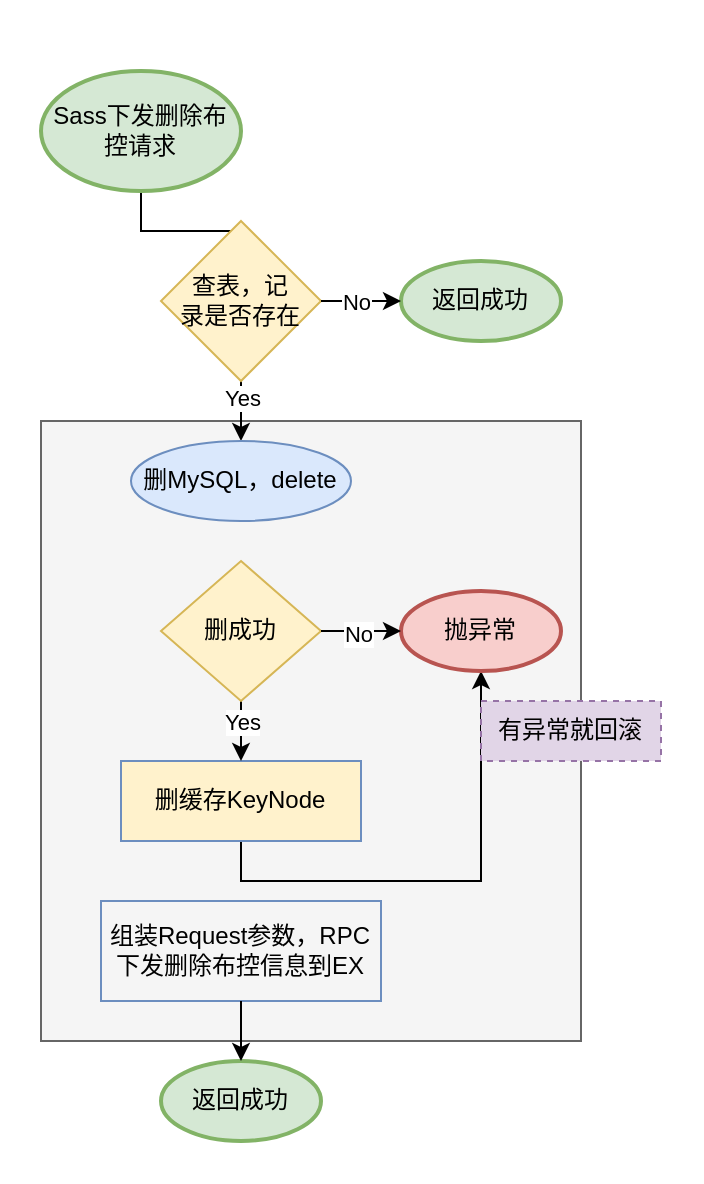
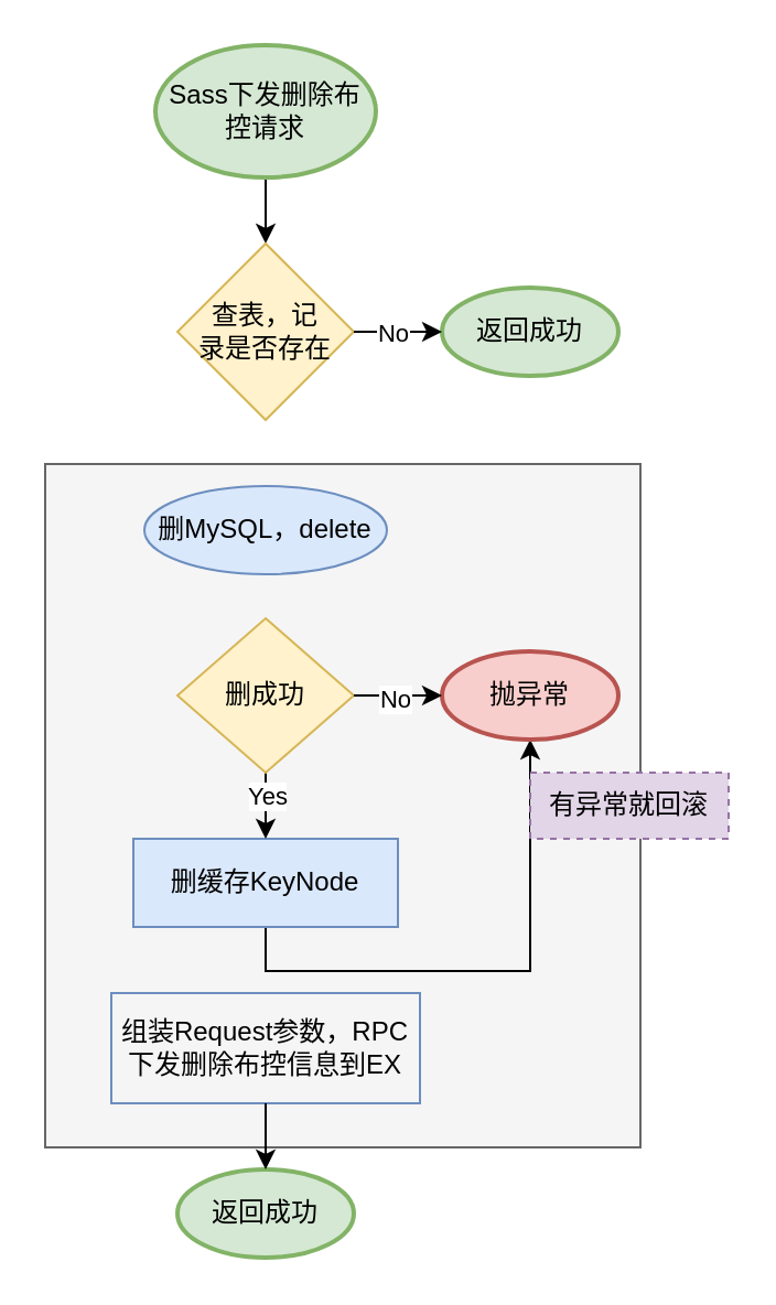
  <mxCell id="0" />
  <mxCell id="1" parent="0" />
  <mxCell id="2" value="" style="rounded=0;whiteSpace=wrap;html=1;fillColor=#f5f5f5;fontColor=#333333;strokeColor=#666666;" vertex="1" parent="1"><mxGeometry x="20" y="210" width="270" height="310" as="geometry" /></mxCell>
  <mxCell id="3" style="edgeStyle=orthogonalEdgeStyle;rounded=0;orthogonalLoop=1;jettySize=auto;html=1;exitX=0.5;exitY=1;exitDx=0;exitDy=0;exitPerimeter=0;entryX=0.5;entryY=0;entryDx=0;entryDy=0;" edge="1" parent="1" source="4" target="7"><mxGeometry relative="1" as="geometry" /></mxCell>
- <mxCell id="4" value="Sass下发删除布控请求" style="strokeWidth=2;html=1;shape=mxgraph.flowchart.start_1;whiteSpace=wrap;fillColor=#d5e8d4;strokeColor=#82b366;" vertex="1" parent="1"><mxGeometry x="20" y="35" width="100" height="60" as="geometry" /></mxCell>
- <mxCell id="5" style="edgeStyle=orthogonalEdgeStyle;rounded=0;orthogonalLoop=1;jettySize=auto;html=1;exitX=0.5;exitY=1;exitDx=0;exitDy=0;entryX=0.5;entryY=0;entryDx=0;entryDy=0;" edge="1" parent="1" source="7" target="11"><mxGeometry relative="1" as="geometry" /></mxCell>
- <mxCell id="6" value="Yes" style="edgeLabel;html=1;align=center;verticalAlign=middle;resizable=0;points=[];" vertex="1" connectable="0" parent="5"><mxGeometry x="-0.467" relative="1" as="geometry"><mxPoint as="offset" /></mxGeometry></mxCell>
+ <mxCell id="4" value="Sass下发删除布控请求" style="strokeWidth=2;html=1;shape=mxgraph.flowchart.start_1;whiteSpace=wrap;fillColor=#d5e8d4;strokeColor=#82b366;" vertex="1" parent="1"><mxGeometry x="70" y="20" width="100" height="60" as="geometry" /></mxCell>
  <mxCell id="7" value="查表，记&lt;div&gt;录是否存在&lt;/div&gt;" style="rhombus;whiteSpace=wrap;html=1;fillColor=#fff2cc;strokeColor=#d6b656;" vertex="1" parent="1"><mxGeometry x="80" y="110" width="80" height="80" as="geometry" /></mxCell>
  <mxCell id="8" value="返回成功" style="strokeWidth=2;html=1;shape=mxgraph.flowchart.start_1;whiteSpace=wrap;fillColor=#d5e8d4;strokeColor=#82b366;" vertex="1" parent="1"><mxGeometry x="200" y="130" width="80" height="40" as="geometry" /></mxCell>
  <mxCell id="9" style="edgeStyle=orthogonalEdgeStyle;rounded=0;orthogonalLoop=1;jettySize=auto;html=1;exitX=1;exitY=0.5;exitDx=0;exitDy=0;entryX=0;entryY=0.5;entryDx=0;entryDy=0;entryPerimeter=0;" edge="1" parent="1" source="7" target="8"><mxGeometry relative="1" as="geometry" /></mxCell>
  <mxCell id="10" value="No" style="edgeLabel;html=1;align=center;verticalAlign=middle;resizable=0;points=[];" vertex="1" connectable="0" parent="9"><mxGeometry x="-0.15" relative="1" as="geometry"><mxPoint as="offset" /></mxGeometry></mxCell>
  <mxCell id="11" value="删MySQL，delete" style="ellipse;whiteSpace=wrap;html=1;fillColor=#dae8fc;strokeColor=#6c8ebf;" vertex="1" parent="1"><mxGeometry x="65" y="220" width="110" height="40" as="geometry" /></mxCell>
  <mxCell id="12" style="edgeStyle=orthogonalEdgeStyle;rounded=0;orthogonalLoop=1;jettySize=auto;html=1;exitX=0.5;exitY=1;exitDx=0;exitDy=0;" edge="1" parent="1" source="13" target="20"><mxGeometry relative="1" as="geometry" /></mxCell>
- <mxCell id="13" value="删缓存KeyNode" style="rounded=0;whiteSpace=wrap;html=1;fillColor=#fff2cc;strokeColor=#6c8ebf;" vertex="1" parent="1"><mxGeometry x="60" y="380" width="120" height="40" as="geometry" /></mxCell>
+ <mxCell id="13" value="删缓存KeyNode" style="rounded=0;whiteSpace=wrap;html=1;fillColor=#dae8fc;strokeColor=#6c8ebf;" vertex="1" parent="1"><mxGeometry x="60" y="380" width="120" height="40" as="geometry" /></mxCell>
  <mxCell id="14" value="组装Request参数，RPC下发删除布控信息到EX" style="rounded=0;whiteSpace=wrap;html=1;fillColor=#f5f5f5;strokeColor=#6c8ebf;" vertex="1" parent="1"><mxGeometry x="50" y="450" width="140" height="50" as="geometry" /></mxCell>
  <mxCell id="15" value="返回成功" style="strokeWidth=2;html=1;shape=mxgraph.flowchart.start_1;whiteSpace=wrap;fillColor=#d5e8d4;strokeColor=#82b366;" vertex="1" parent="1"><mxGeometry x="80" y="530" width="80" height="40" as="geometry" /></mxCell>
  <mxCell id="16" style="edgeStyle=orthogonalEdgeStyle;rounded=0;orthogonalLoop=1;jettySize=auto;html=1;exitX=0.5;exitY=1;exitDx=0;exitDy=0;entryX=0.5;entryY=0;entryDx=0;entryDy=0;entryPerimeter=0;" edge="1" parent="1" source="14" target="15"><mxGeometry relative="1" as="geometry" /></mxCell>
  <mxCell id="17" style="edgeStyle=orthogonalEdgeStyle;rounded=0;orthogonalLoop=1;jettySize=auto;html=1;exitX=0.5;exitY=1;exitDx=0;exitDy=0;entryX=0.5;entryY=0;entryDx=0;entryDy=0;" edge="1" parent="1" source="19" target="13"><mxGeometry relative="1" as="geometry" /></mxCell>
  <mxCell id="18" value="Yes" style="edgeLabel;html=1;align=center;verticalAlign=middle;resizable=0;points=[];" vertex="1" connectable="0" parent="17"><mxGeometry x="-0.333" relative="1" as="geometry"><mxPoint as="offset" /></mxGeometry></mxCell>
  <mxCell id="19" value="删成功" style="rhombus;whiteSpace=wrap;html=1;fillColor=#fff2cc;strokeColor=#d6b656;" vertex="1" parent="1"><mxGeometry x="80" y="280" width="80" height="70" as="geometry" /></mxCell>
  <mxCell id="20" value="抛异常" style="strokeWidth=2;html=1;shape=mxgraph.flowchart.start_1;whiteSpace=wrap;fillColor=#f8cecc;strokeColor=#b85450;" vertex="1" parent="1"><mxGeometry x="200" y="295" width="80" height="40" as="geometry" /></mxCell>
  <mxCell id="21" style="edgeStyle=orthogonalEdgeStyle;rounded=0;orthogonalLoop=1;jettySize=auto;html=1;exitX=1;exitY=0.5;exitDx=0;exitDy=0;entryX=0;entryY=0.5;entryDx=0;entryDy=0;entryPerimeter=0;" edge="1" parent="1" source="19" target="20"><mxGeometry relative="1" as="geometry" /></mxCell>
  <mxCell id="22" value="No" style="edgeLabel;html=1;align=center;verticalAlign=middle;resizable=0;points=[];" vertex="1" connectable="0" parent="21"><mxGeometry x="-0.1" y="-1" relative="1" as="geometry"><mxPoint as="offset" /></mxGeometry></mxCell>
  <mxCell id="23" value="有异常就回滚" style="text;html=1;align=center;verticalAlign=middle;whiteSpace=wrap;rounded=0;strokeColor=#9673a6;dashed=1;fillColor=#e1d5e7;" vertex="1" parent="1"><mxGeometry x="240" y="350" width="90" height="30" as="geometry" /></mxCell>
